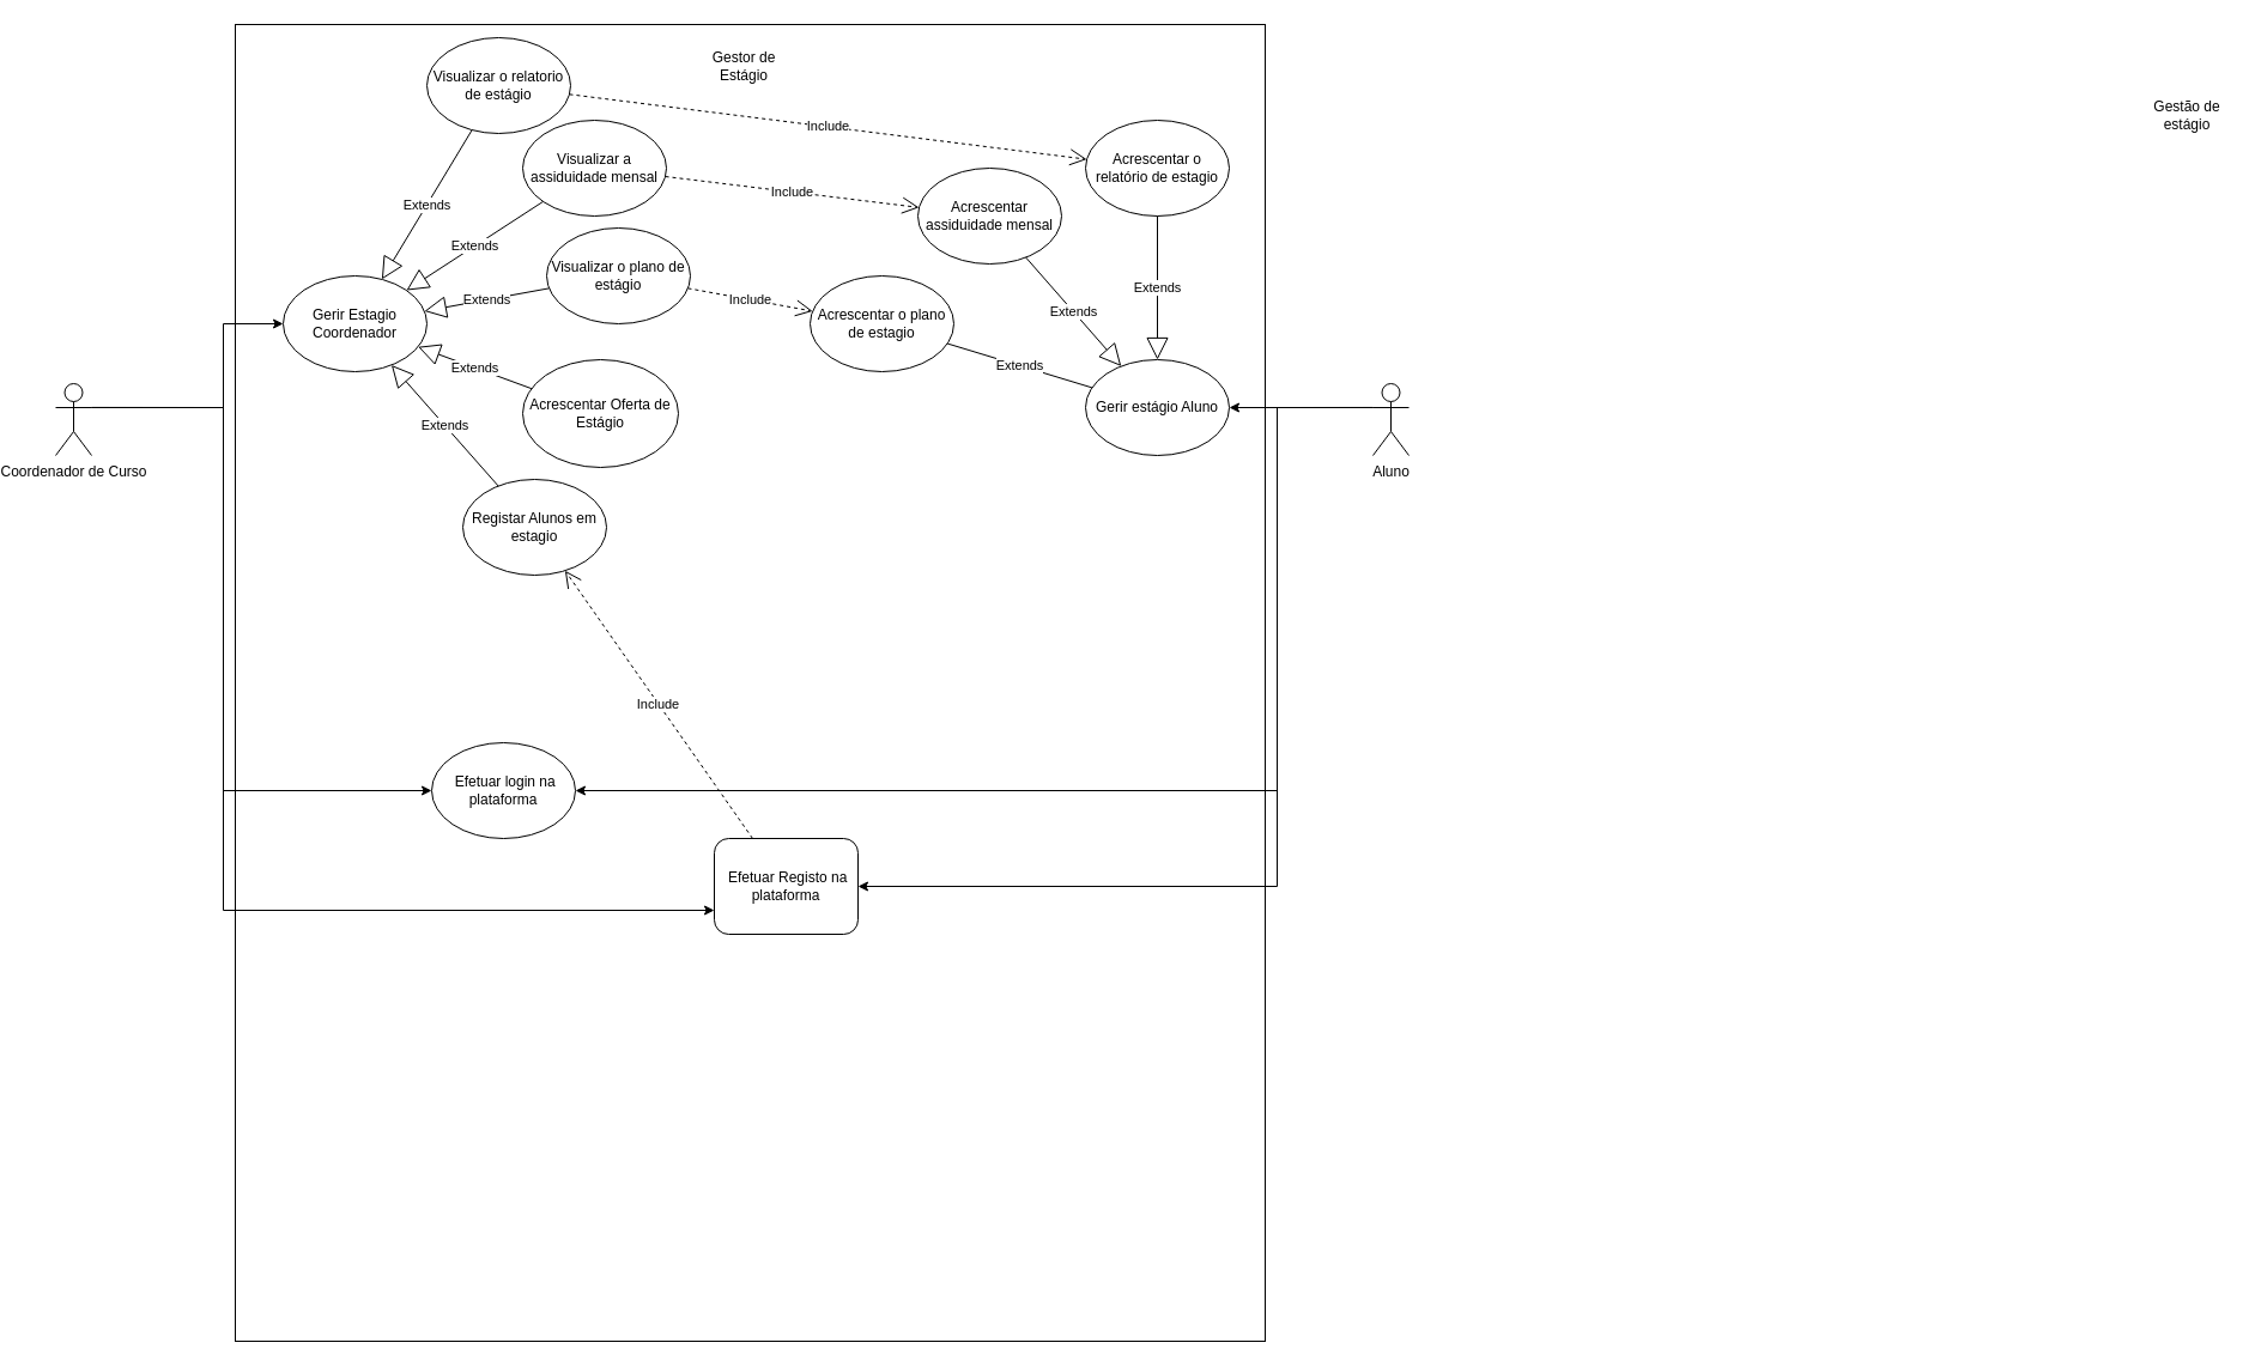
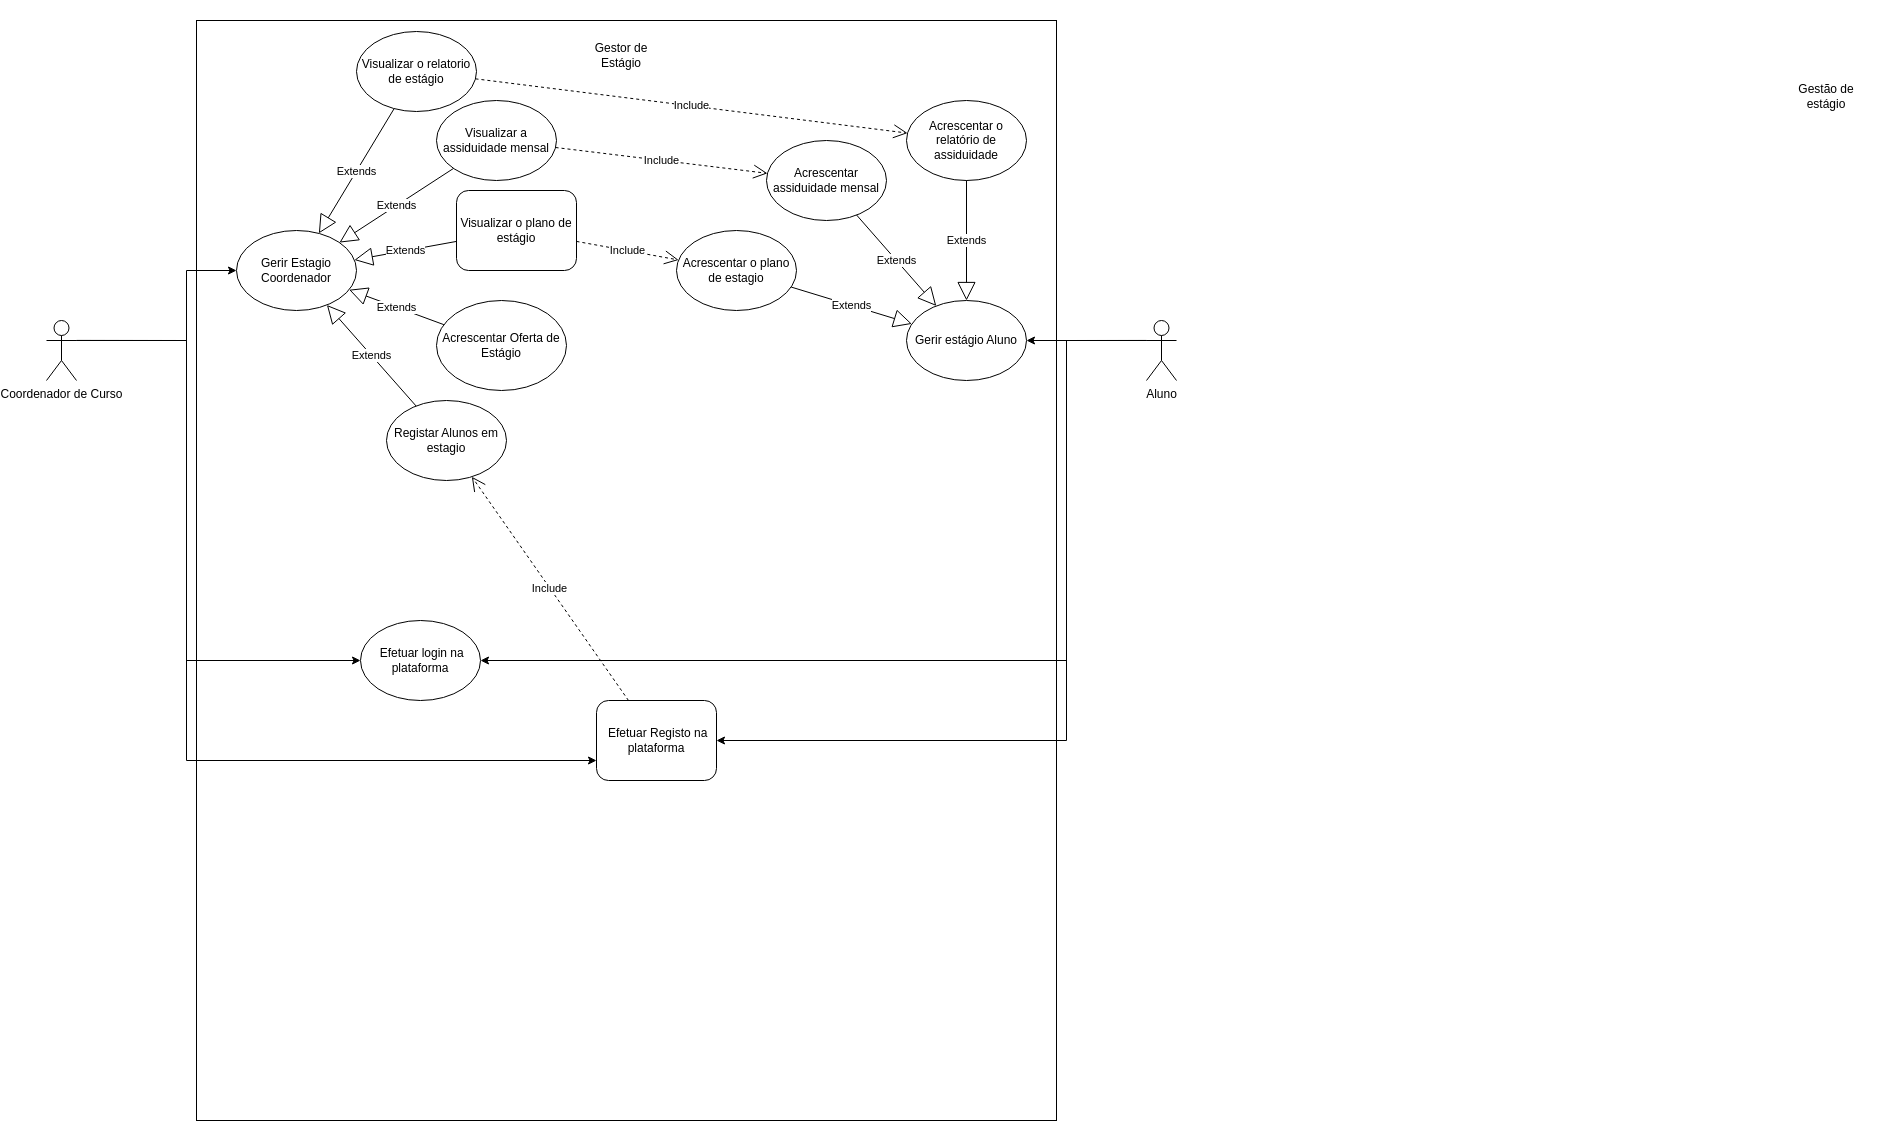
  <mxCell id="0" />
  <mxCell id="1" parent="0" />
  <mxCell id="2" value="" style="rounded=0;whiteSpace=wrap;html=1;" parent="1" vertex="1"><mxGeometry x="170" y="20" width="860" height="1100" as="geometry" /></mxCell>
  <mxCell id="3" style="edgeStyle=orthogonalEdgeStyle;rounded=0;orthogonalLoop=1;jettySize=auto;html=1;exitX=1;exitY=0.333;exitDx=0;exitDy=0;exitPerimeter=0;" edge="1" parent="1" source="6" target="12"><mxGeometry relative="1" as="geometry"><Array as="points"><mxPoint x="160" y="340" /><mxPoint x="160" y="760" /></Array></mxGeometry></mxCell>
  <mxCell id="4" style="edgeStyle=orthogonalEdgeStyle;rounded=0;orthogonalLoop=1;jettySize=auto;html=1;exitX=1;exitY=0.333;exitDx=0;exitDy=0;exitPerimeter=0;" edge="1" parent="1" source="6" target="21"><mxGeometry relative="1" as="geometry"><Array as="points"><mxPoint x="160" y="340" /><mxPoint x="160" y="660" /></Array></mxGeometry></mxCell>
  <mxCell id="5" style="edgeStyle=orthogonalEdgeStyle;rounded=0;orthogonalLoop=1;jettySize=auto;html=1;exitX=1;exitY=0.333;exitDx=0;exitDy=0;exitPerimeter=0;" edge="1" parent="1" source="6" target="22"><mxGeometry relative="1" as="geometry"><Array as="points"><mxPoint x="160" y="340" /><mxPoint x="160" y="270" /></Array></mxGeometry></mxCell>
  <mxCell id="6" value="Coordenador de Curso" style="shape=umlActor;verticalLabelPosition=bottom;verticalAlign=top;html=1;outlineConnect=0;" parent="1" vertex="1"><mxGeometry x="20" y="320" width="30" height="60" as="geometry" /></mxCell>
  <mxCell id="7" style="edgeStyle=orthogonalEdgeStyle;rounded=0;orthogonalLoop=1;jettySize=auto;html=1;" edge="1" parent="1" source="10" target="17"><mxGeometry relative="1" as="geometry"><Array as="points"><mxPoint x="1090" y="340" /><mxPoint x="1090" y="340" /></Array></mxGeometry></mxCell>
  <mxCell id="8" style="edgeStyle=orthogonalEdgeStyle;rounded=0;orthogonalLoop=1;jettySize=auto;html=1;exitX=0;exitY=0.333;exitDx=0;exitDy=0;exitPerimeter=0;" edge="1" parent="1" source="10" target="12"><mxGeometry relative="1" as="geometry"><Array as="points"><mxPoint x="1040" y="340" /><mxPoint x="1040" y="740" /></Array></mxGeometry></mxCell>
  <mxCell id="9" style="edgeStyle=orthogonalEdgeStyle;rounded=0;orthogonalLoop=1;jettySize=auto;html=1;exitX=0;exitY=0.333;exitDx=0;exitDy=0;exitPerimeter=0;" edge="1" parent="1" source="10" target="21"><mxGeometry relative="1" as="geometry"><Array as="points"><mxPoint x="1040" y="340" /><mxPoint x="1040" y="660" /></Array></mxGeometry></mxCell>
  <mxCell id="10" value="Aluno" style="shape=umlActor;verticalLabelPosition=bottom;verticalAlign=top;html=1;outlineConnect=0;" parent="1" vertex="1"><mxGeometry x="1120" y="320" width="30" height="60" as="geometry" /></mxCell>
  <mxCell id="11" value="Gestor de Estágio" style="text;html=1;strokeColor=none;fillColor=none;align=center;verticalAlign=middle;whiteSpace=wrap;rounded=0;" parent="1" vertex="1"><mxGeometry x="550" y="40" width="90" height="30" as="geometry" /></mxCell>
  <mxCell id="12" value="&amp;nbsp;Efetuar Registo na plataforma" style="whiteSpace=wrap;html=1;rounded=1;" vertex="1" parent="1"><mxGeometry x="570" y="700" width="120" height="80" as="geometry" /></mxCell>
  <mxCell id="13" value="Gestão de estágio" style="text;html=1;strokeColor=none;fillColor=none;align=center;verticalAlign=middle;whiteSpace=wrap;rounded=0;" vertex="1" parent="1"><mxGeometry x="1770" y="81" width="60" height="30" as="geometry" /></mxCell>
  <mxCell id="14" value="Acrescentar assiduidade mensal" style="ellipse;whiteSpace=wrap;html=1;" vertex="1" parent="1"><mxGeometry x="740" y="140" width="120" height="80" as="geometry" /></mxCell>
  <mxCell id="15" value="Acrescentar o plano de estagio" style="ellipse;whiteSpace=wrap;html=1;" vertex="1" parent="1"><mxGeometry x="650" y="230" width="120" height="80" as="geometry" /></mxCell>
- <mxCell id="16" value="Acrescentar o relatório de estagio" style="ellipse;whiteSpace=wrap;html=1;" vertex="1" parent="1"><mxGeometry x="880" y="100" width="120" height="80" as="geometry" /></mxCell>
+ <mxCell id="16" value="Acrescentar o relatório de assiduidade" style="ellipse;whiteSpace=wrap;html=1;" vertex="1" parent="1"><mxGeometry x="880" y="100" width="120" height="80" as="geometry" /></mxCell>
  <mxCell id="17" value="Gerir estágio Aluno" style="ellipse;whiteSpace=wrap;html=1;" vertex="1" parent="1"><mxGeometry x="880" y="300" width="120" height="80" as="geometry" /></mxCell>
  <mxCell id="18" value="Extends" style="endArrow=block;endSize=16;endFill=0;html=1;rounded=0;" edge="1" parent="1" source="14" target="17"><mxGeometry width="160" relative="1" as="geometry"><mxPoint x="990" y="270" as="sourcePoint" /><mxPoint x="1150" y="270" as="targetPoint" /></mxGeometry></mxCell>
  <mxCell id="19" value="Extends" style="endArrow=block;endSize=16;endFill=0;html=1;rounded=0;" edge="1" parent="1" source="16" target="17"><mxGeometry width="160" relative="1" as="geometry"><mxPoint x="1020" y="230" as="sourcePoint" /><mxPoint x="950" y="310" as="targetPoint" /></mxGeometry></mxCell>
- <mxCell id="20" value="Extends" style="endArrow=none;endSize=16;endFill=0;html=1;rounded=0;" edge="1" parent="1" source="15" target="17"><mxGeometry width="160" relative="1" as="geometry"><mxPoint x="1100" y="360" as="sourcePoint" /><mxPoint x="1010" y="354" as="targetPoint" /></mxGeometry></mxCell>
+ <mxCell id="20" value="Extends" style="endArrow=block;endSize=16;endFill=0;html=1;rounded=0;" edge="1" parent="1" source="15" target="17"><mxGeometry width="160" relative="1" as="geometry"><mxPoint x="1100" y="360" as="sourcePoint" /><mxPoint x="1010" y="354" as="targetPoint" /></mxGeometry></mxCell>
  <mxCell id="21" value="&amp;nbsp;Efetuar login na plataforma" style="ellipse;whiteSpace=wrap;html=1;" vertex="1" parent="1"><mxGeometry x="334" y="620" width="120" height="80" as="geometry" /></mxCell>
  <mxCell id="22" value="Gerir Estagio Coordenador" style="ellipse;whiteSpace=wrap;html=1;" vertex="1" parent="1"><mxGeometry x="210" y="230" width="120" height="80" as="geometry" /></mxCell>
- <mxCell id="23" value="Visualizar o plano de estágio" style="ellipse;whiteSpace=wrap;html=1;" vertex="1" parent="1"><mxGeometry x="430" y="190" width="120" height="80" as="geometry" /></mxCell>
+ <mxCell id="23" value="Visualizar o plano de estágio" style="whiteSpace=wrap;html=1;rounded=1;" vertex="1" parent="1"><mxGeometry x="430" y="190" width="120" height="80" as="geometry" /></mxCell>
  <mxCell id="24" value="Visualizar a assiduidade mensal" style="ellipse;whiteSpace=wrap;html=1;" vertex="1" parent="1"><mxGeometry x="410" y="100" width="120" height="80" as="geometry" /></mxCell>
  <mxCell id="25" value="Include" style="endArrow=open;endSize=12;dashed=1;html=1;rounded=0;" edge="1" parent="1" source="23" target="15"><mxGeometry width="160" relative="1" as="geometry"><mxPoint x="600" y="220" as="sourcePoint" /><mxPoint x="760" y="220" as="targetPoint" /></mxGeometry></mxCell>
  <mxCell id="26" value="Include" style="endArrow=open;endSize=12;dashed=1;html=1;rounded=0;" edge="1" parent="1" source="24" target="14"><mxGeometry width="160" relative="1" as="geometry"><mxPoint x="661" y="274" as="sourcePoint" /><mxPoint x="589" y="266" as="targetPoint" /></mxGeometry></mxCell>
  <mxCell id="27" value="Visualizar o relatorio de estágio" style="ellipse;whiteSpace=wrap;html=1;" vertex="1" parent="1"><mxGeometry x="330" y="31" width="120" height="80" as="geometry" /></mxCell>
  <mxCell id="28" value="Include" style="endArrow=open;endSize=12;dashed=1;html=1;rounded=0;" edge="1" parent="1" source="27" target="16"><mxGeometry width="160" relative="1" as="geometry"><mxPoint x="751" y="184" as="sourcePoint" /><mxPoint x="684" y="176" as="targetPoint" /></mxGeometry></mxCell>
  <mxCell id="29" value="Extends" style="endArrow=block;endSize=16;endFill=0;html=1;rounded=0;" edge="1" parent="1" source="23" target="22"><mxGeometry width="160" relative="1" as="geometry"><mxPoint x="290" y="150" as="sourcePoint" /><mxPoint x="450" y="150" as="targetPoint" /></mxGeometry></mxCell>
  <mxCell id="30" value="Extends" style="endArrow=block;endSize=16;endFill=0;html=1;rounded=0;" edge="1" parent="1" source="24" target="22"><mxGeometry width="160" relative="1" as="geometry"><mxPoint x="443" y="243" as="sourcePoint" /><mxPoint x="337" y="267" as="targetPoint" /></mxGeometry></mxCell>
  <mxCell id="31" value="Extends" style="endArrow=block;endSize=16;endFill=0;html=1;rounded=0;" edge="1" parent="1" source="27" target="22"><mxGeometry width="160" relative="1" as="geometry"><mxPoint x="492" y="174" as="sourcePoint" /><mxPoint x="328" y="256" as="targetPoint" /></mxGeometry></mxCell>
  <mxCell id="32" value="Acrescentar Oferta de Estágio" style="ellipse;whiteSpace=wrap;html=1;" vertex="1" parent="1"><mxGeometry x="410" y="300" width="130" height="90" as="geometry" /></mxCell>
  <mxCell id="33" value="Registar Alunos em estagio" style="ellipse;whiteSpace=wrap;html=1;" vertex="1" parent="1"><mxGeometry x="360" y="400" width="120" height="80" as="geometry" /></mxCell>
  <mxCell id="34" value="Extends" style="endArrow=block;endSize=16;endFill=0;html=1;rounded=0;" edge="1" parent="1" source="32" target="22"><mxGeometry width="160" relative="1" as="geometry"><mxPoint x="220" y="390" as="sourcePoint" /><mxPoint x="380" y="390" as="targetPoint" /></mxGeometry></mxCell>
  <mxCell id="35" value="Extends" style="endArrow=block;endSize=16;endFill=0;html=1;rounded=0;" edge="1" parent="1" source="33" target="22"><mxGeometry width="160" relative="1" as="geometry"><mxPoint x="220" y="400" as="sourcePoint" /><mxPoint x="380" y="400" as="targetPoint" /></mxGeometry></mxCell>
  <mxCell id="36" value="Include" style="endArrow=open;endSize=12;dashed=1;html=1;rounded=0;" edge="1" parent="1" source="12" target="33"><mxGeometry width="160" relative="1" as="geometry"><mxPoint x="662" y="270" as="sourcePoint" /><mxPoint x="558" y="251" as="targetPoint" /></mxGeometry></mxCell>
